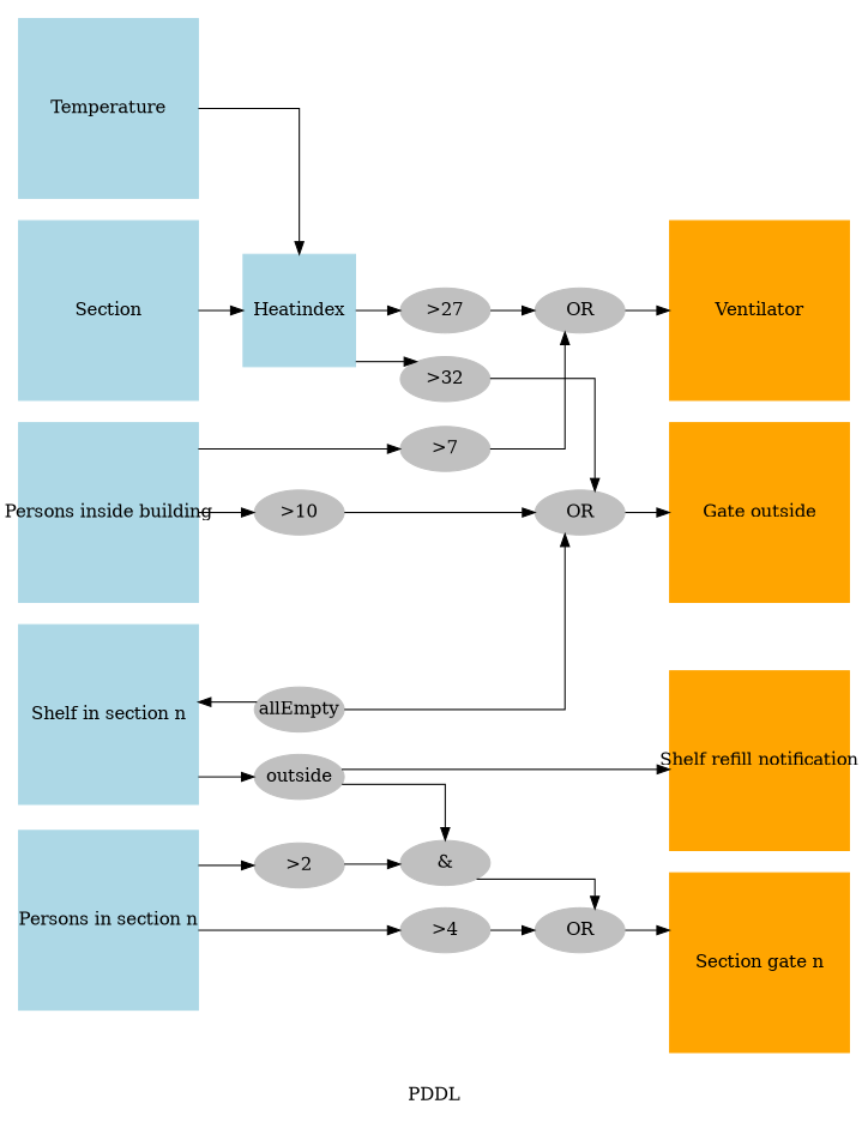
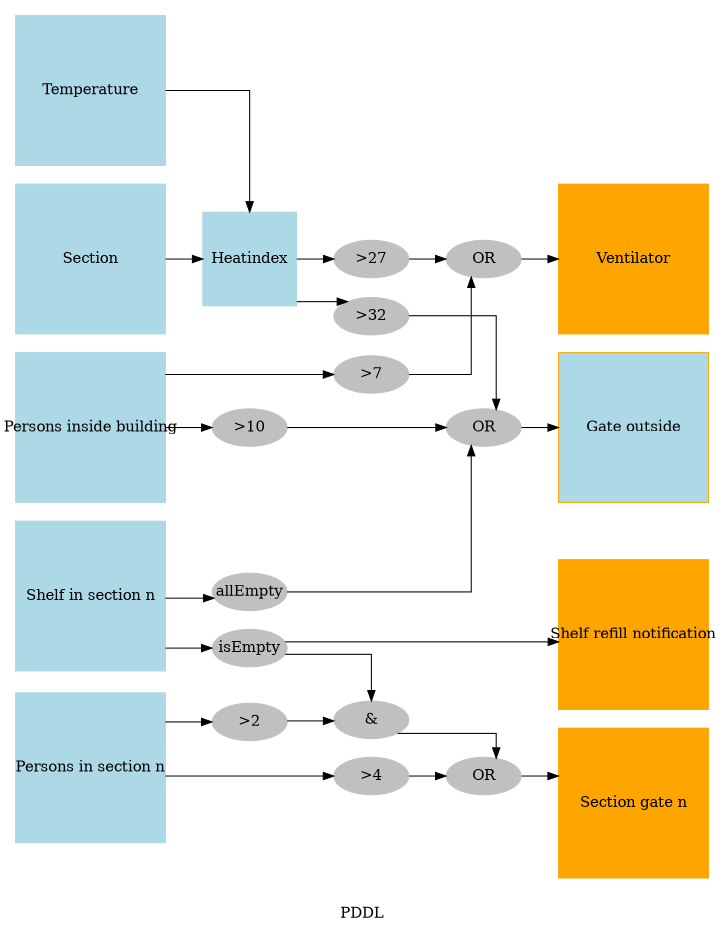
  digraph {
    compound=true
    label=PDDL
    ortho=yes
    rankdir=LR
    splines=ortho
    node [color=grey fixedsize=true shape=oval style=filled]
    n1 [color=lightblue label=Temperature shape=square width=2]
    n2 [color=lightblue label=Section shape=square width=2]
    n3 [color=lightblue label="Persons inside building" shape=square width=2]
    n4 [color=lightblue label="Persons in section n" shape=square width=2]
    n5 [color=lightblue label="Shelf in section n" shape=square width=2]
-   n6 [color=orange label="Gate outside" shape=square width=2]
+   n6 [color=orange label="Gate outside" shape=square width=2 fillcolor=lightblue]
    n7 [color=orange label="Section gate n" shape=square width=2]
    n8 [color=orange label=Ventilator shape=square width=2]
    n9 [color=orange label="Shelf refill notification" shape=square width=2]
    n10 [color=lightblue label=Heatindex shape=square fixedsize=""]
    n11 [label=">7" width=1]
    n12 [label=">10" width=1]
    n13 [label=">4" width=1]
    n14 [label=">2" width=1]
-   n15 [label=outside width=1]
+   n15 [label=isEmpty width=1]
    n16 [label=allEmpty width=1]
    n17 [label=">32" width=1]
    n18 [label=">27" width=1]
    n19 [label=OR width=1]
    n20 [label=OR width=1]
    n21 [label=OR width=1]
    n22 [label="&" width=1]
    subgraph sub_1 {
      rank=min
      n1
      n2
      n3
      n4
      n5
    }
    subgraph sub_2 {
      rank=max
      n6
      n7
      n8
      n9
    }
    n1 -> n10
    n2 -> n10
    n3 -> n11
    n3 -> n12
    n4 -> n13
    n4 -> n14
    n5 -> n15
-   n16 -> n5
+   n5 -> n16
    n10 -> n17
    n10 -> n18
    n11 -> n19
    n12 -> n20
    n13 -> n21
    n14 -> n22
    n15 -> n9
    n15 -> n22
    n16 -> n20
    n17 -> n20
    n18 -> n19
    n19 -> n8
    n20 -> n6
    n21 -> n7
    n22 -> n21
  }
